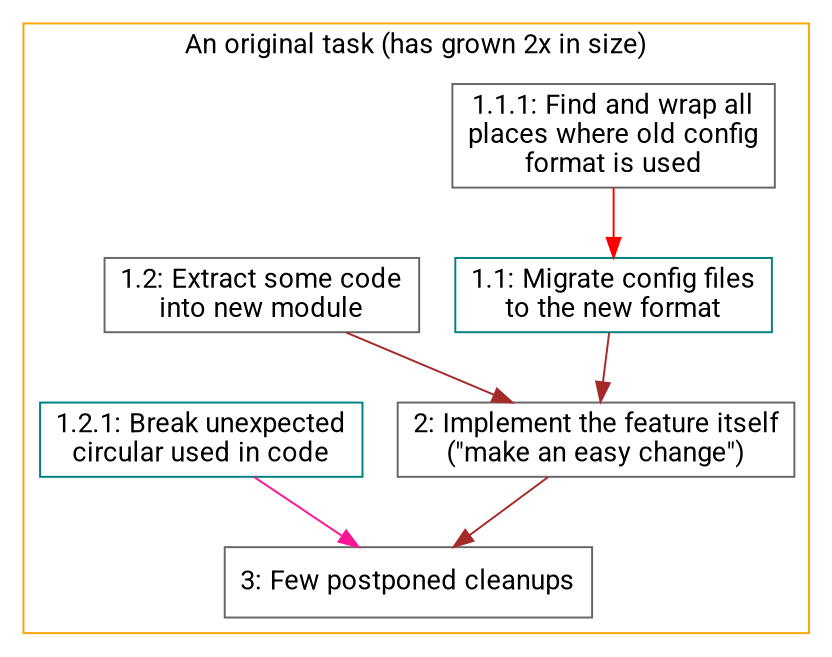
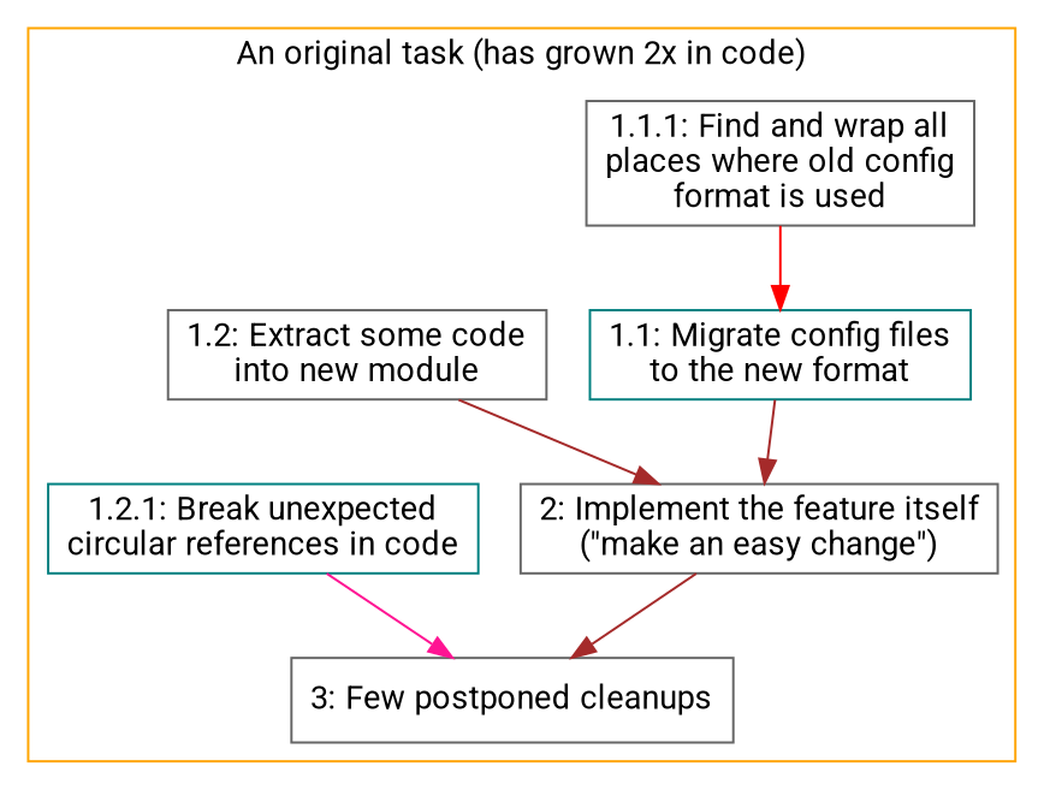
  digraph {
    fontname=Roboto
    node [color=gray40 fontname=Roboto shape=box]
    edge [color=brown fontname=Roboto]
    n1 [color=teal label="1.1: Migrate config files\nto the new format"]
    n2 [label="2: Implement the feature itself\n(&quot;make an easy change&quot;)"]
    n3 [label="1.1.1: Find and wrap all\nplaces where old config\nformat is used"]
    n4 [label="1.2: Extract some code\ninto new module"]
-   n5 [color=teal label="1.2.1: Break unexpected\ncircular used in code"]
+   n5 [color=teal label="1.2.1: Break unexpected\ncircular references in code"]
    n6 [label="3: Few postponed cleanups"]
    subgraph cluster_1 {
      color=orange
-     label="An original task (has grown 2x in size)"
+     label="An original task (has grown 2x in code)"
      n1
      n2
      n3
      n4
      n5
      n6
    }
    n1 -> n2
    n2 -> n6
    n3 -> n1 [color=red]
    n4 -> n2
    n5 -> n6 [color=deeppink]
  }
